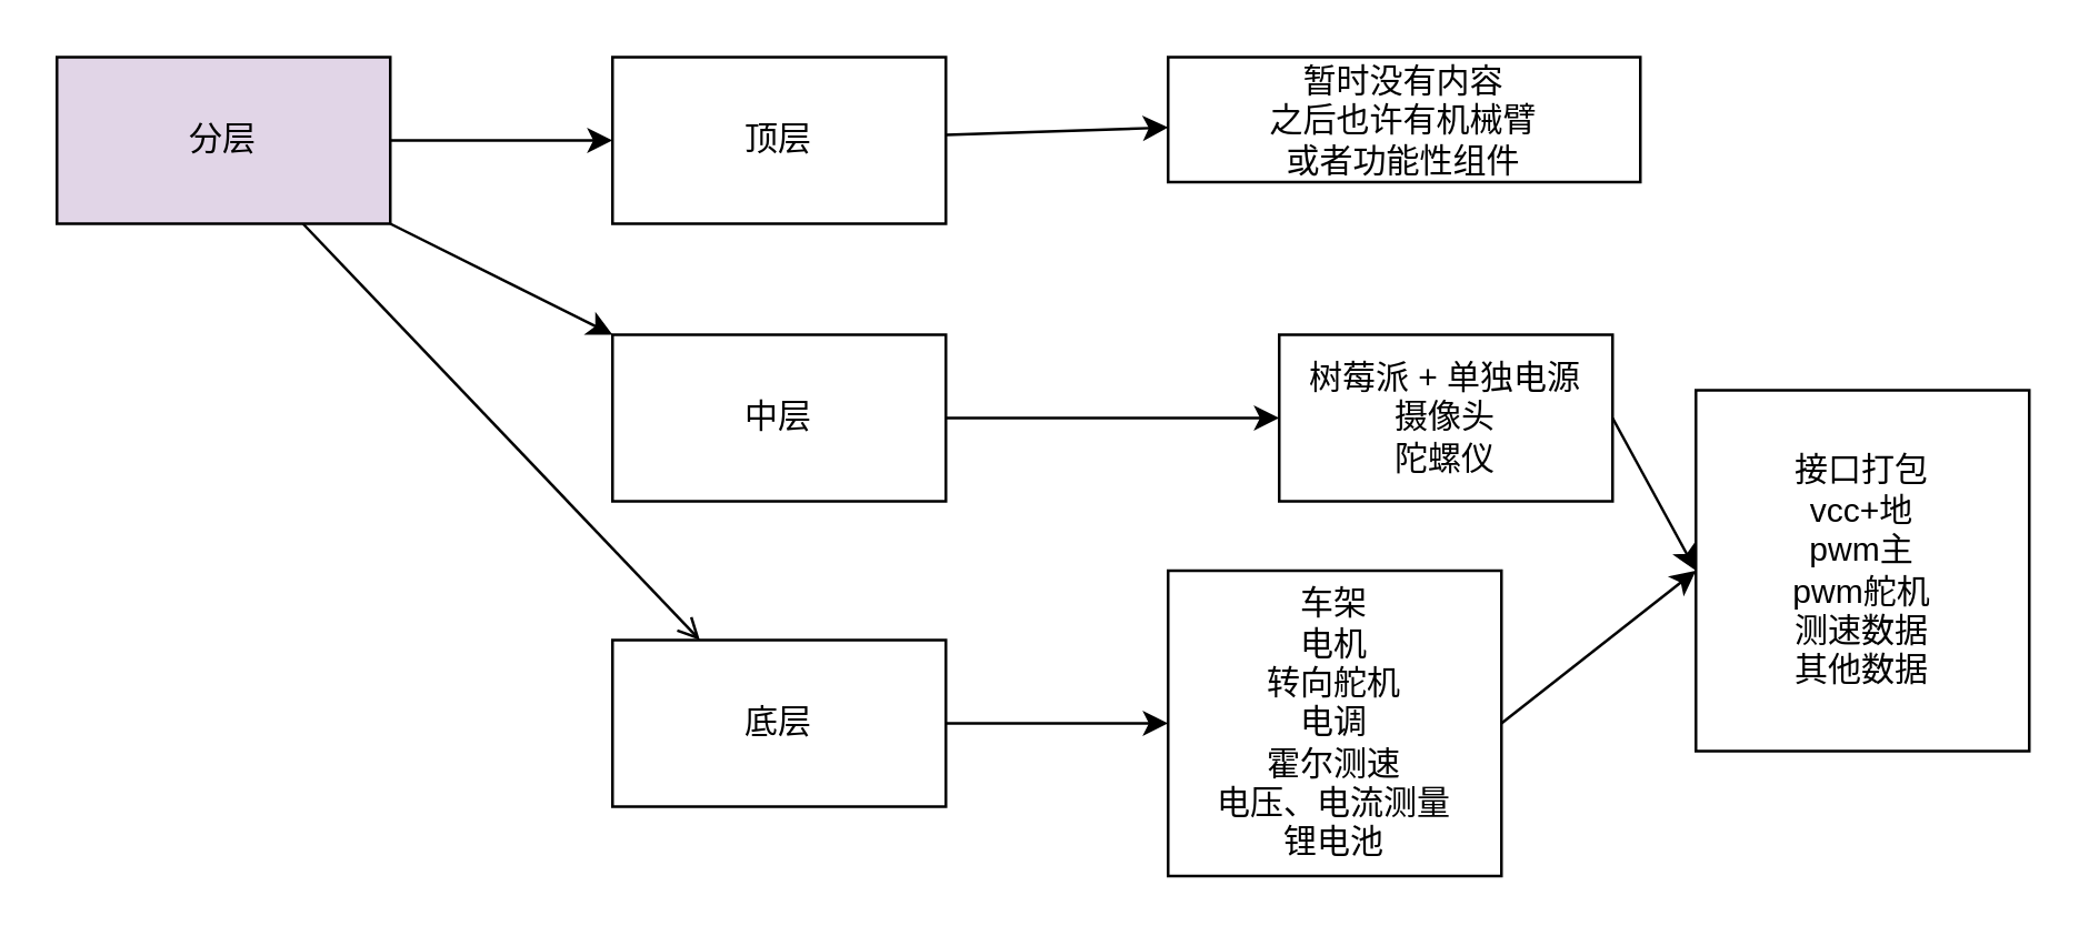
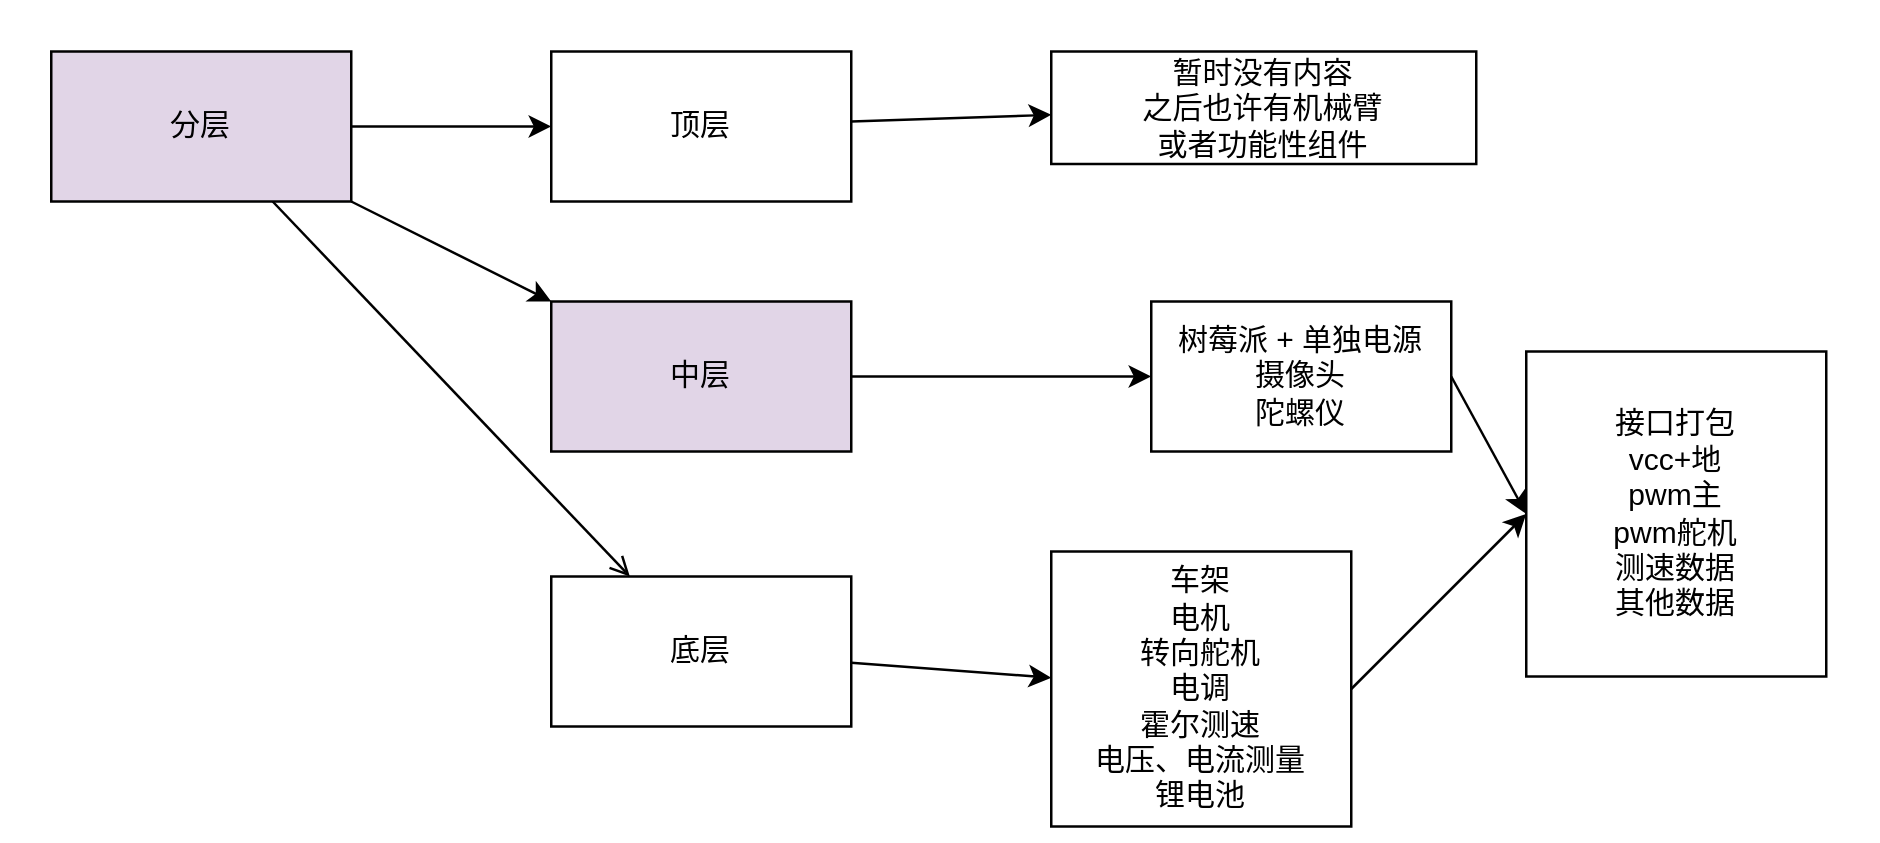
  <mxCell id="0" />
  <mxCell id="1" parent="0" />
  <mxCell id="2" value="" style="edgeStyle=none;html=1;" edge="1" parent="1" source="5" target="7"><mxGeometry relative="1" as="geometry" /></mxCell>
  <mxCell id="3" value="" style="edgeStyle=none;html=1;" edge="1" parent="1" source="5" target="9"><mxGeometry relative="1" as="geometry" /></mxCell>
  <mxCell id="4" value="" style="edgeStyle=none;html=1;endArrow=open;" edge="1" parent="1" source="5" target="11"><mxGeometry relative="1" as="geometry" /></mxCell>
  <mxCell id="5" value="分层" style="rounded=0;whiteSpace=wrap;html=1;fillColor=#e1d5e7;" vertex="1" parent="1"><mxGeometry x="20" y="20" width="120" height="60" as="geometry" /></mxCell>
  <mxCell id="6" value="" style="edgeStyle=none;html=1;" edge="1" parent="1" source="7" target="17"><mxGeometry relative="1" as="geometry" /></mxCell>
  <mxCell id="7" value="顶层" style="whiteSpace=wrap;html=1;rounded=0;" vertex="1" parent="1"><mxGeometry x="220" y="20" width="120" height="60" as="geometry" /></mxCell>
  <mxCell id="8" value="" style="edgeStyle=none;html=1;" edge="1" parent="1" source="9" target="16"><mxGeometry relative="1" as="geometry" /></mxCell>
- <mxCell id="9" value="中层" style="whiteSpace=wrap;html=1;rounded=0;" vertex="1" parent="1"><mxGeometry x="220" y="120" width="120" height="60" as="geometry" /></mxCell>
+ <mxCell id="9" value="中层" style="whiteSpace=wrap;html=1;rounded=0;fillColor=#e1d5e7;" vertex="1" parent="1"><mxGeometry x="220" y="120" width="120" height="60" as="geometry" /></mxCell>
  <mxCell id="10" value="" style="edgeStyle=none;html=1;" edge="1" parent="1" source="11" target="13"><mxGeometry relative="1" as="geometry" /></mxCell>
  <mxCell id="11" value="底层" style="whiteSpace=wrap;html=1;rounded=0;" vertex="1" parent="1"><mxGeometry x="220" y="230" width="120" height="60" as="geometry" /></mxCell>
  <mxCell id="12" value="" style="edgeStyle=none;html=1;entryX=0;entryY=0.5;entryDx=0;entryDy=0;exitX=1;exitY=0.5;exitDx=0;exitDy=0;" edge="1" parent="1" source="13" target="14"><mxGeometry relative="1" as="geometry" /></mxCell>
- <mxCell id="13" value="车架&lt;br&gt;电机&lt;br&gt;转向舵机&lt;br&gt;电调&lt;br&gt;霍尔测速&lt;br&gt;电压、电流测量&lt;br&gt;锂电池" style="whiteSpace=wrap;html=1;rounded=0;" vertex="1" parent="1"><mxGeometry x="420" y="205" width="120" height="110" as="geometry" /></mxCell>
+ <mxCell id="13" value="车架&lt;br&gt;电机&lt;br&gt;转向舵机&lt;br&gt;电调&lt;br&gt;霍尔测速&lt;br&gt;电压、电流测量&lt;br&gt;锂电池" style="whiteSpace=wrap;html=1;rounded=0;" vertex="1" parent="1"><mxGeometry x="420" y="220" width="120" height="110" as="geometry" /></mxCell>
  <mxCell id="14" value="接口打包&lt;br&gt;vcc+地&lt;br&gt;pwm主&lt;br&gt;pwm舵机&lt;br&gt;测速数据&lt;br&gt;其他数据" style="whiteSpace=wrap;html=1;rounded=0;" vertex="1" parent="1"><mxGeometry x="610" y="140" width="120" height="130" as="geometry" /></mxCell>
  <mxCell id="15" style="edgeStyle=none;html=1;exitX=1;exitY=0.5;exitDx=0;exitDy=0;entryX=0;entryY=0.5;entryDx=0;entryDy=0;" edge="1" parent="1" source="16" target="14"><mxGeometry relative="1" as="geometry" /></mxCell>
  <mxCell id="16" value="树莓派 + 单独电源&lt;br&gt;摄像头&lt;br&gt;陀螺仪" style="whiteSpace=wrap;html=1;rounded=0;" vertex="1" parent="1"><mxGeometry x="460" y="120" width="120" height="60" as="geometry" /></mxCell>
  <mxCell id="17" value="暂时没有内容&lt;br&gt;之后也许有机械臂&lt;br&gt;或者功能性组件" style="whiteSpace=wrap;html=1;rounded=0;" vertex="1" parent="1"><mxGeometry x="420" y="20" width="170" height="45" as="geometry" /></mxCell>
